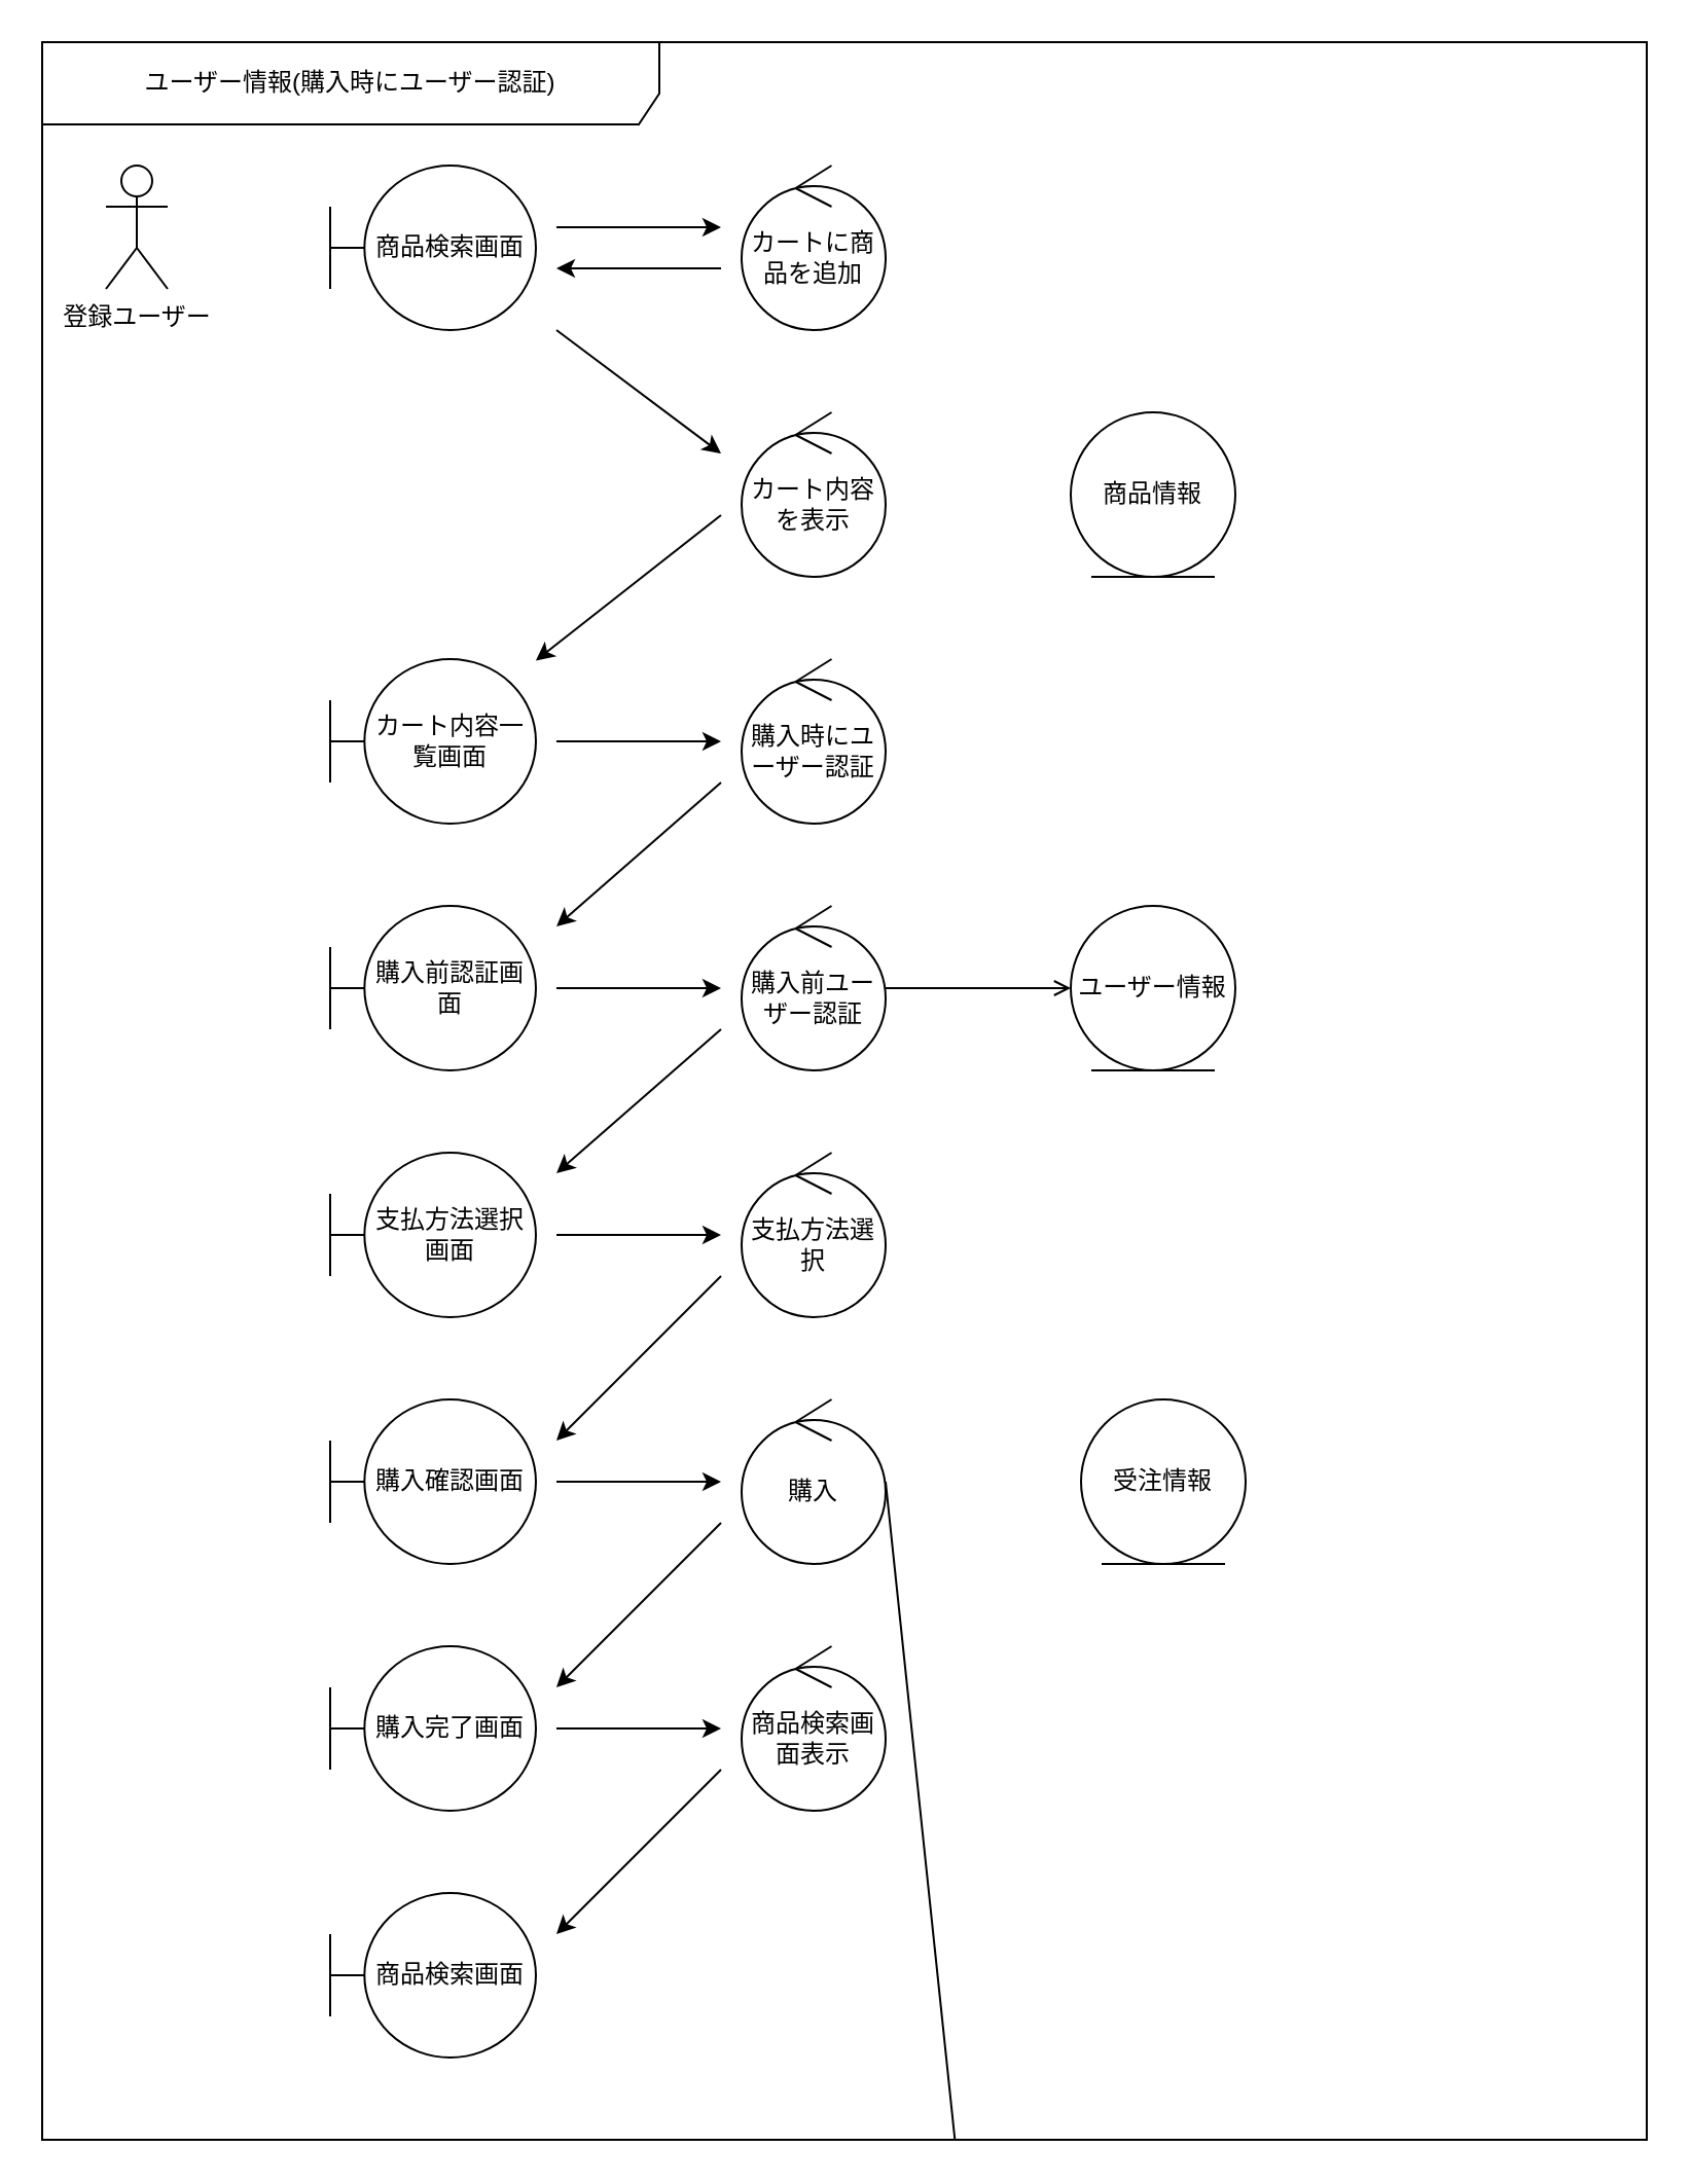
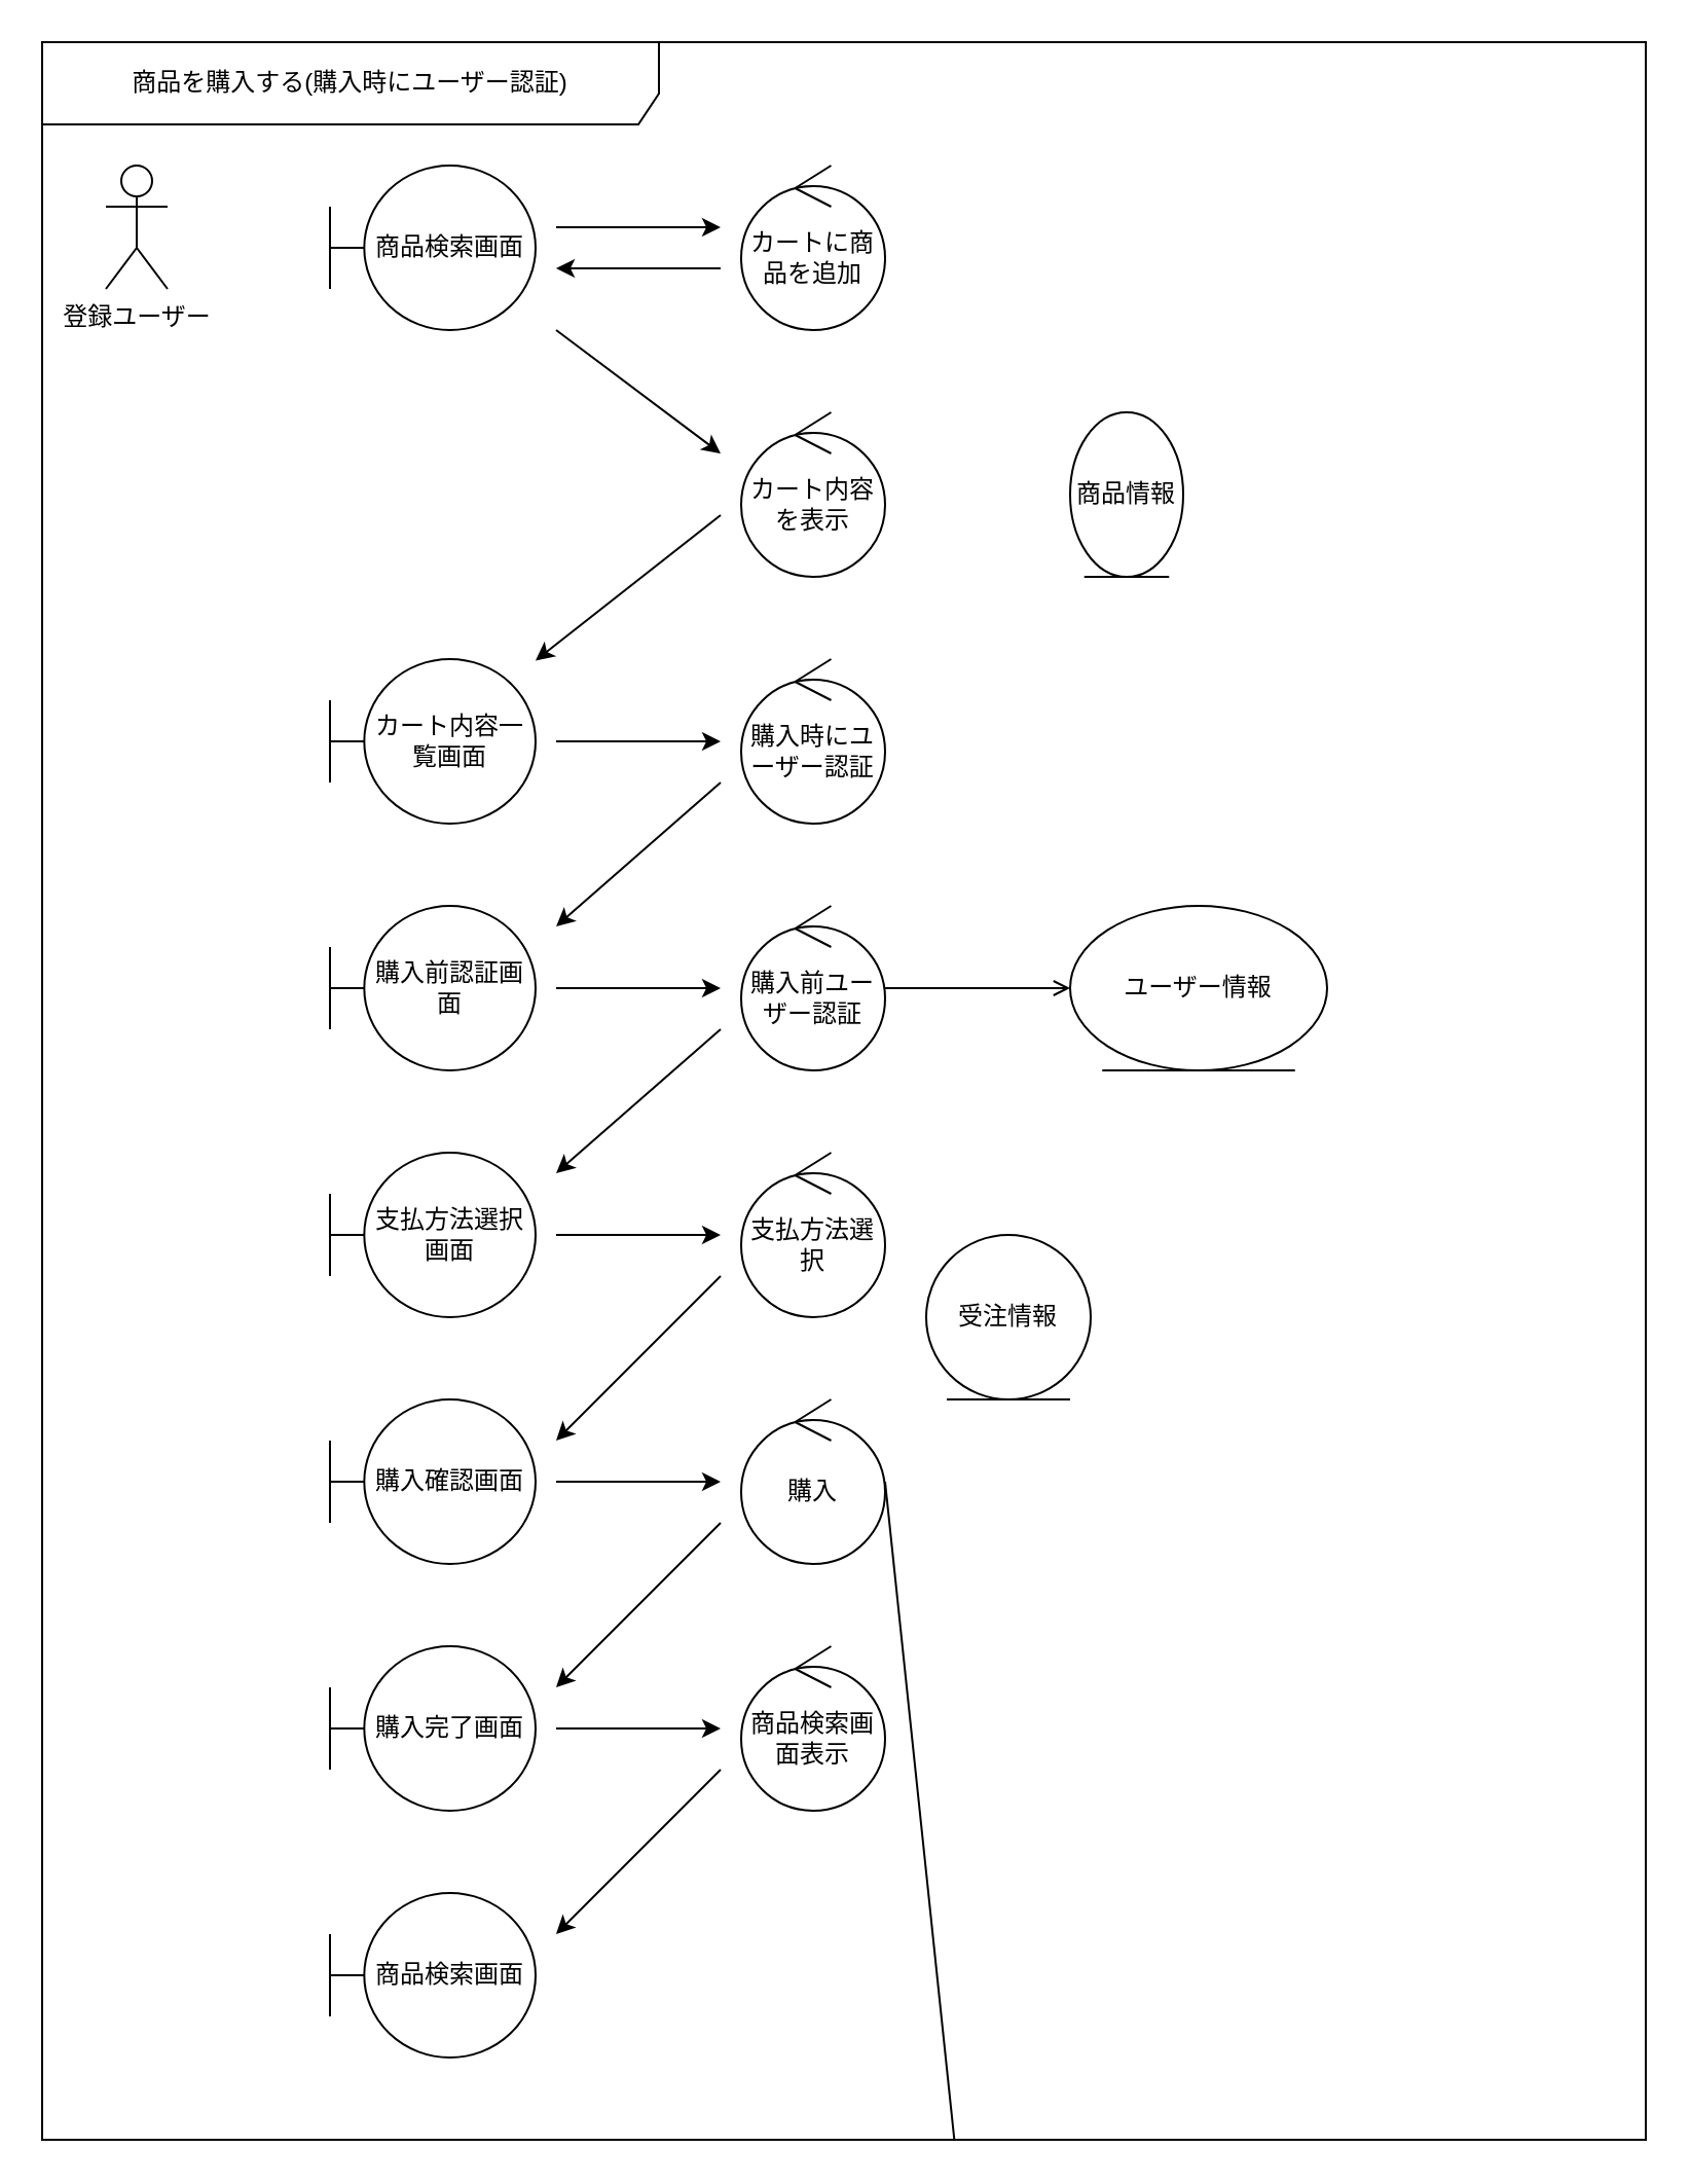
  <mxCell id="0" />
  <mxCell id="1" parent="0" />
- <mxCell id="2" value="ユーザー情報(購入時にユーザー認証)" style="shape=umlFrame;whiteSpace=wrap;html=1;width=300;height=40;" vertex="1" parent="1"><mxGeometry x="20" y="20" width="780" height="1020" as="geometry" /></mxCell>
+ <mxCell id="2" value="商品を購入する(購入時にユーザー認証)" style="shape=umlFrame;whiteSpace=wrap;html=1;width=300;height=40;" vertex="1" parent="1"><mxGeometry x="20" y="20" width="780" height="1020" as="geometry" /></mxCell>
  <mxCell id="3" value="商品検索画面" style="shape=umlBoundary;whiteSpace=wrap;html=1;" vertex="1" parent="1"><mxGeometry x="160" y="80" width="100" height="80" as="geometry" /></mxCell>
  <mxCell id="4" value="登録ユーザー" style="shape=umlActor;verticalLabelPosition=bottom;verticalAlign=top;html=1;" vertex="1" parent="1"><mxGeometry x="51" y="80" width="30" height="60" as="geometry" /></mxCell>
  <mxCell id="5" value="カートに商品を追加" style="ellipse;shape=umlControl;whiteSpace=wrap;html=1;" vertex="1" parent="1"><mxGeometry x="360" y="80" width="70" height="80" as="geometry" /></mxCell>
  <mxCell id="6" value="カート内容を表示" style="ellipse;shape=umlControl;whiteSpace=wrap;html=1;" vertex="1" parent="1"><mxGeometry x="360" y="200" width="70" height="80" as="geometry" /></mxCell>
  <mxCell id="7" value="カート内容一覧画面" style="shape=umlBoundary;whiteSpace=wrap;html=1;" vertex="1" parent="1"><mxGeometry x="160" y="320" width="100" height="80" as="geometry" /></mxCell>
  <mxCell id="8" value="購入時にユーザー認証" style="ellipse;shape=umlControl;whiteSpace=wrap;html=1;" vertex="1" parent="1"><mxGeometry x="360" y="320" width="70" height="80" as="geometry" /></mxCell>
  <mxCell id="9" value="購入前認証画面" style="shape=umlBoundary;whiteSpace=wrap;html=1;" vertex="1" parent="1"><mxGeometry x="160" y="440" width="100" height="80" as="geometry" /></mxCell>
  <mxCell id="10" value="購入前ユーザー認証" style="ellipse;shape=umlControl;whiteSpace=wrap;html=1;" vertex="1" parent="1"><mxGeometry x="360" y="440" width="70" height="80" as="geometry" /></mxCell>
- <mxCell id="11" value="ユーザー情報" style="ellipse;shape=umlEntity;whiteSpace=wrap;html=1;" vertex="1" parent="1"><mxGeometry x="520" y="440" width="80" height="80" as="geometry" /></mxCell>
- <mxCell id="12" value="商品情報" style="ellipse;shape=umlEntity;whiteSpace=wrap;html=1;" vertex="1" parent="1"><mxGeometry x="520" y="200" width="80" height="80" as="geometry" /></mxCell>
+ <mxCell id="11" value="ユーザー情報" style="ellipse;shape=umlEntity;whiteSpace=wrap;html=1;" vertex="1" parent="1"><mxGeometry x="520" y="440" width="125" height="80" as="geometry" /></mxCell>
+ <mxCell id="12" value="商品情報" style="ellipse;shape=umlEntity;whiteSpace=wrap;html=1;" vertex="1" parent="1"><mxGeometry x="520" y="200" width="55" height="80" as="geometry" /></mxCell>
  <mxCell id="13" value="支払方法選択画面" style="shape=umlBoundary;whiteSpace=wrap;html=1;" vertex="1" parent="1"><mxGeometry x="160" y="560" width="100" height="80" as="geometry" /></mxCell>
  <mxCell id="14" value="購入確認画面" style="shape=umlBoundary;whiteSpace=wrap;html=1;" vertex="1" parent="1"><mxGeometry x="160" y="680" width="100" height="80" as="geometry" /></mxCell>
  <mxCell id="15" value="購入完了画面" style="shape=umlBoundary;whiteSpace=wrap;html=1;" vertex="1" parent="1"><mxGeometry x="160" y="800" width="100" height="80" as="geometry" /></mxCell>
  <mxCell id="16" value="商品検索画面" style="shape=umlBoundary;whiteSpace=wrap;html=1;" vertex="1" parent="1"><mxGeometry x="160" y="920" width="100" height="80" as="geometry" /></mxCell>
  <mxCell id="17" value="" style="endArrow=classic;html=1;" edge="1" parent="1"><mxGeometry width="50" height="50" relative="1" as="geometry"><mxPoint x="270" y="110" as="sourcePoint" /><mxPoint x="350" y="110" as="targetPoint" /></mxGeometry></mxCell>
  <mxCell id="18" value="" style="endArrow=classic;html=1;" edge="1" parent="1"><mxGeometry width="50" height="50" relative="1" as="geometry"><mxPoint x="350" y="130" as="sourcePoint" /><mxPoint x="270" y="130" as="targetPoint" /></mxGeometry></mxCell>
  <mxCell id="19" value="" style="endArrow=classic;html=1;" edge="1" parent="1"><mxGeometry width="50" height="50" relative="1" as="geometry"><mxPoint x="270" y="160" as="sourcePoint" /><mxPoint x="350" y="220" as="targetPoint" /></mxGeometry></mxCell>
  <mxCell id="20" value="" style="endArrow=classic;html=1;" edge="1" parent="1" target="7"><mxGeometry width="50" height="50" relative="1" as="geometry"><mxPoint x="350" y="250" as="sourcePoint" /><mxPoint x="440" y="250" as="targetPoint" /></mxGeometry></mxCell>
  <mxCell id="21" value="" style="endArrow=classic;html=1;" edge="1" parent="1"><mxGeometry width="50" height="50" relative="1" as="geometry"><mxPoint x="270" y="360" as="sourcePoint" /><mxPoint x="350" y="360" as="targetPoint" /></mxGeometry></mxCell>
  <mxCell id="22" value="" style="endArrow=classic;html=1;" edge="1" parent="1"><mxGeometry width="50" height="50" relative="1" as="geometry"><mxPoint x="350" y="380" as="sourcePoint" /><mxPoint x="270" y="450" as="targetPoint" /></mxGeometry></mxCell>
  <mxCell id="23" value="" style="endArrow=classic;html=1;" edge="1" parent="1"><mxGeometry width="50" height="50" relative="1" as="geometry"><mxPoint x="270" y="480" as="sourcePoint" /><mxPoint x="350" y="480" as="targetPoint" /></mxGeometry></mxCell>
  <mxCell id="24" value="" style="endArrow=classic;html=1;" edge="1" parent="1"><mxGeometry width="50" height="50" relative="1" as="geometry"><mxPoint x="350" y="500" as="sourcePoint" /><mxPoint x="270" y="570" as="targetPoint" /></mxGeometry></mxCell>
  <mxCell id="25" value="" style="endArrow=open;html=1;entryX=0;entryY=0.5;entryDx=0;entryDy=0;" edge="1" parent="1" source="10" target="11"><mxGeometry width="50" height="50" relative="1" as="geometry"><mxPoint x="600" y="600" as="sourcePoint" /><mxPoint x="340" y="570" as="targetPoint" /></mxGeometry></mxCell>
  <mxCell id="26" value="支払方法選択" style="ellipse;shape=umlControl;whiteSpace=wrap;html=1;" vertex="1" parent="1"><mxGeometry x="360" y="560" width="70" height="80" as="geometry" /></mxCell>
  <mxCell id="27" value="購入" style="ellipse;shape=umlControl;whiteSpace=wrap;html=1;" vertex="1" parent="1"><mxGeometry x="360" y="680" width="70" height="80" as="geometry" /></mxCell>
- <mxCell id="28" value="受注情報" style="ellipse;shape=umlEntity;whiteSpace=wrap;html=1;" vertex="1" parent="1"><mxGeometry x="525" y="680" width="80" height="80" as="geometry" /></mxCell>
+ <mxCell id="28" value="受注情報" style="ellipse;shape=umlEntity;whiteSpace=wrap;html=1;" vertex="1" parent="1"><mxGeometry x="450" y="600" width="80" height="80" as="geometry" /></mxCell>
  <mxCell id="29" value="商品検索画面表示" style="ellipse;shape=umlControl;whiteSpace=wrap;html=1;" vertex="1" parent="1"><mxGeometry x="360" y="800" width="70" height="80" as="geometry" /></mxCell>
  <mxCell id="30" value="" style="endArrow=classic;html=1;" edge="1" parent="1"><mxGeometry width="50" height="50" relative="1" as="geometry"><mxPoint x="270" y="600" as="sourcePoint" /><mxPoint x="350" y="600" as="targetPoint" /></mxGeometry></mxCell>
  <mxCell id="31" value="" style="endArrow=classic;html=1;" edge="1" parent="1"><mxGeometry width="50" height="50" relative="1" as="geometry"><mxPoint x="350" y="620" as="sourcePoint" /><mxPoint x="270" y="700" as="targetPoint" /></mxGeometry></mxCell>
  <mxCell id="32" value="" style="endArrow=classic;html=1;" edge="1" parent="1"><mxGeometry width="50" height="50" relative="1" as="geometry"><mxPoint x="270" y="720" as="sourcePoint" /><mxPoint x="350" y="720" as="targetPoint" /></mxGeometry></mxCell>
  <mxCell id="33" value="" style="endArrow=classic;html=1;" edge="1" parent="1"><mxGeometry width="50" height="50" relative="1" as="geometry"><mxPoint x="350" y="740" as="sourcePoint" /><mxPoint x="270" y="820" as="targetPoint" /></mxGeometry></mxCell>
  <mxCell id="34" value="" style="endArrow=none;html=1;exitX=1;exitY=0.5;exitDx=0;exitDy=0;exitPerimeter=0;" edge="1" parent="1" source="27" target="2"><mxGeometry width="50" height="50" relative="1" as="geometry"><mxPoint x="440" y="720" as="sourcePoint" /><mxPoint x="520" y="720" as="targetPoint" /></mxGeometry></mxCell>
  <mxCell id="35" value="" style="endArrow=classic;html=1;" edge="1" parent="1"><mxGeometry width="50" height="50" relative="1" as="geometry"><mxPoint x="270" y="840" as="sourcePoint" /><mxPoint x="350" y="840" as="targetPoint" /></mxGeometry></mxCell>
  <mxCell id="36" value="" style="endArrow=classic;html=1;" edge="1" parent="1"><mxGeometry width="50" height="50" relative="1" as="geometry"><mxPoint x="350" y="860" as="sourcePoint" /><mxPoint x="270" y="940" as="targetPoint" /></mxGeometry></mxCell>
